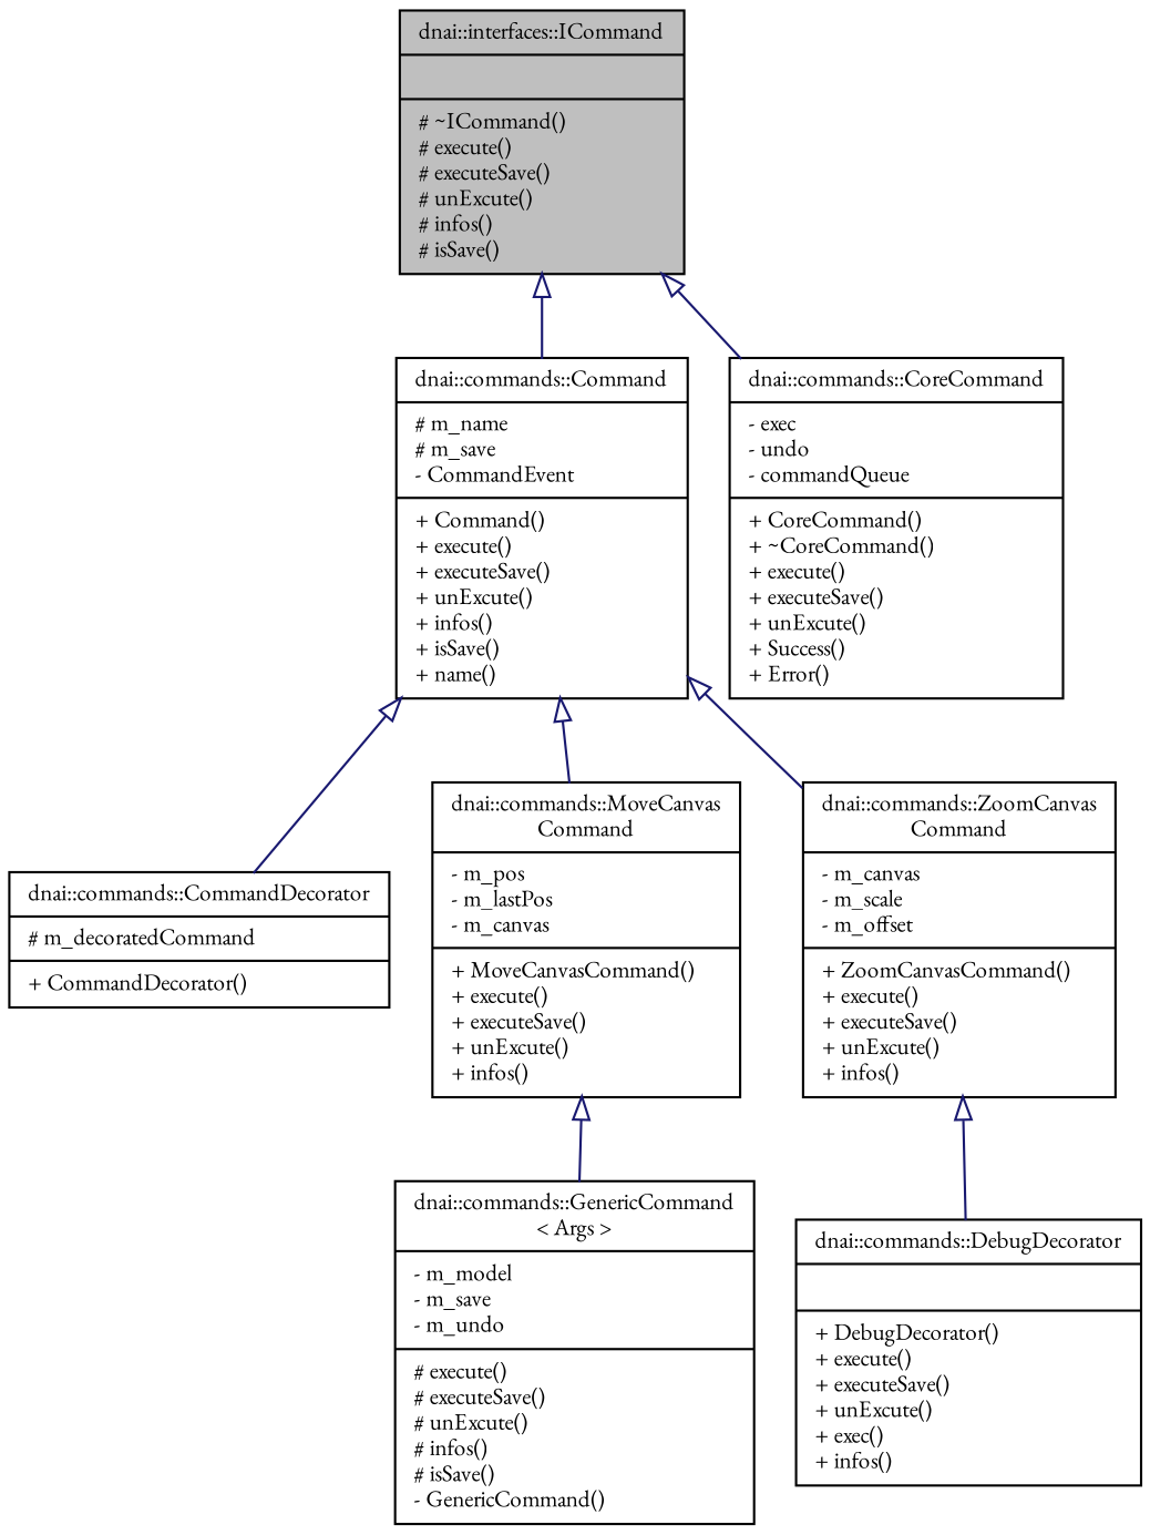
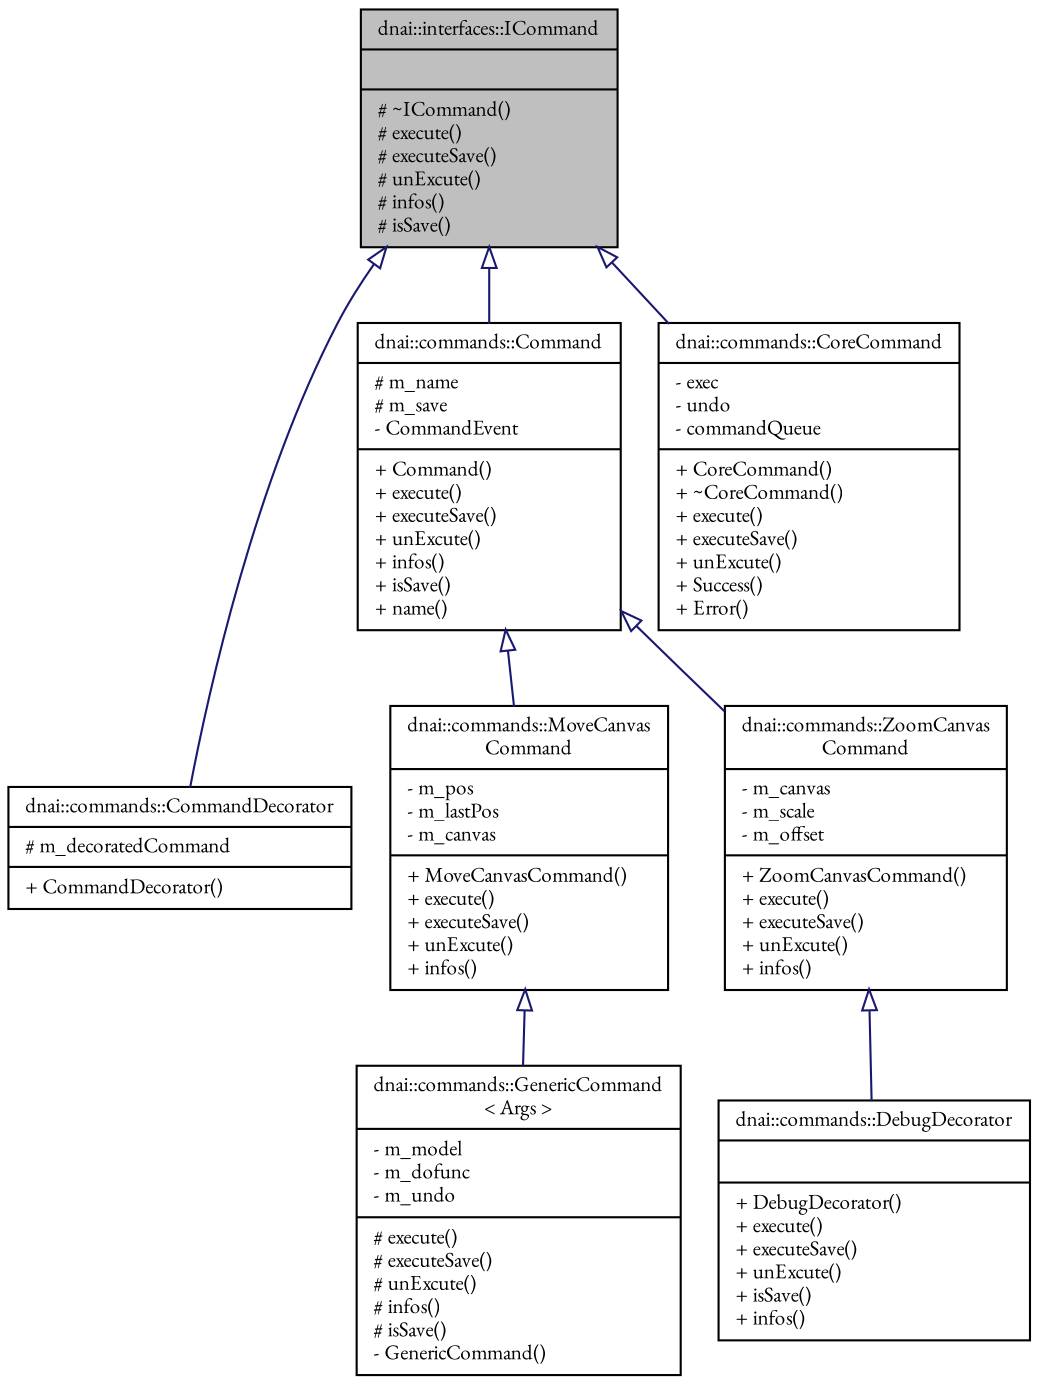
  digraph {
    fontname="EB Garamond"
    node [color=black fillcolor=white fontname="EB Garamond" fontsize=10 shape=record style=filled]
    edge [arrowtail=onormal color=midnightblue dir=back fontname="EB Garamond" fontsize=10 labelfontname=Helvetica labelfontsize=10 style=solid]
    n1 [fillcolor=grey75 fontcolor=black height=0.2 label="{dnai::interfaces::ICommand\n||# ~ICommand()\l# execute()\l# executeSave()\l# unExcute()\l# infos()\l# isSave()\l}" width=0.4]
    n2 [height=0.2 label="{dnai::commands::Command\n|# m_name\l# m_save\l- CommandEvent\l|+ Command()\l+ execute()\l+ executeSave()\l+ unExcute()\l+ infos()\l+ isSave()\l+ name()\l}" width=0.4]
    n3 [height=0.2 label="{dnai::commands::CommandDecorator\n|# m_decoratedCommand\l|+ CommandDecorator()\l}" width=0.4]
    n4 [height=0.2 label="{dnai::commands::CoreCommand\n|- exec\l- undo\l- commandQueue\l|+ CoreCommand()\l+ ~CoreCommand()\l+ execute()\l+ executeSave()\l+ unExcute()\l+ Success()\l+ Error()\l}" width=0.4]
    n5 [height=0.2 label="{dnai::commands::MoveCanvas\lCommand\n|- m_pos\l- m_lastPos\l- m_canvas\l|+ MoveCanvasCommand()\l+ execute()\l+ executeSave()\l+ unExcute()\l+ infos()\l}" width=0.4]
    n6 [height=0.2 label="{dnai::commands::ZoomCanvas\lCommand\n|- m_canvas\l- m_scale\l- m_offset\l|+ ZoomCanvasCommand()\l+ execute()\l+ executeSave()\l+ unExcute()\l+ infos()\l}" width=0.4]
-   n7 [height=0.2 label="{dnai::commands::GenericCommand\l\< Args \>\n|- m_model\l- m_save\l- m_undo\l|# execute()\l# executeSave()\l# unExcute()\l# infos()\l# isSave()\l- GenericCommand()\l}" width=0.4]
-   n8 [height=0.2 label="{dnai::commands::DebugDecorator\n||+ DebugDecorator()\l+ execute()\l+ executeSave()\l+ unExcute()\l+ exec()\l+ infos()\l}" width=0.4]
+   n7 [height=0.2 label="{dnai::commands::GenericCommand\l\< Args \>\n|- m_model\l- m_dofunc\l- m_undo\l|# execute()\l# executeSave()\l# unExcute()\l# infos()\l# isSave()\l- GenericCommand()\l}" width=0.4]
+   n8 [height=0.2 label="{dnai::commands::DebugDecorator\n||+ DebugDecorator()\l+ execute()\l+ executeSave()\l+ unExcute()\l+ isSave()\l+ infos()\l}" width=0.4]
    n1 -> n2
-   n2 -> n3
+   n1 -> n3
    n1 -> n4
    n2 -> n5
    n2 -> n6
    n5 -> n7
    n6 -> n8
  }
